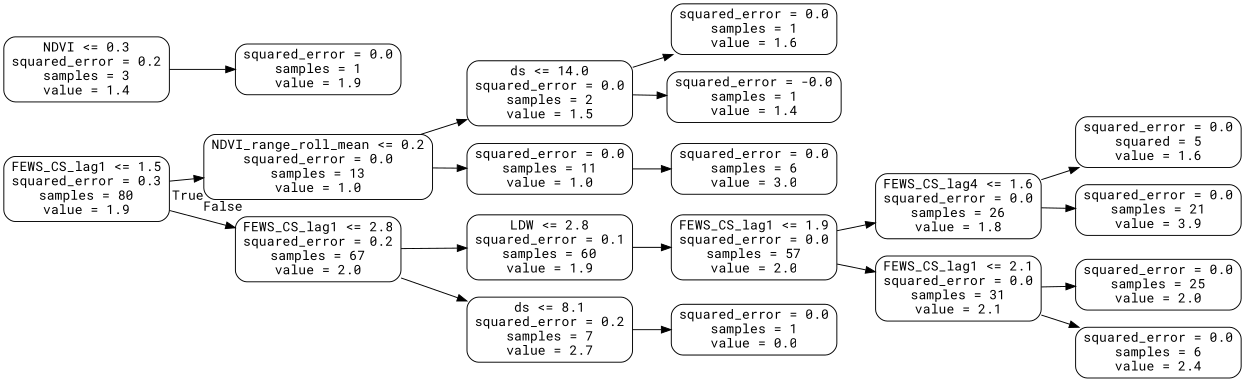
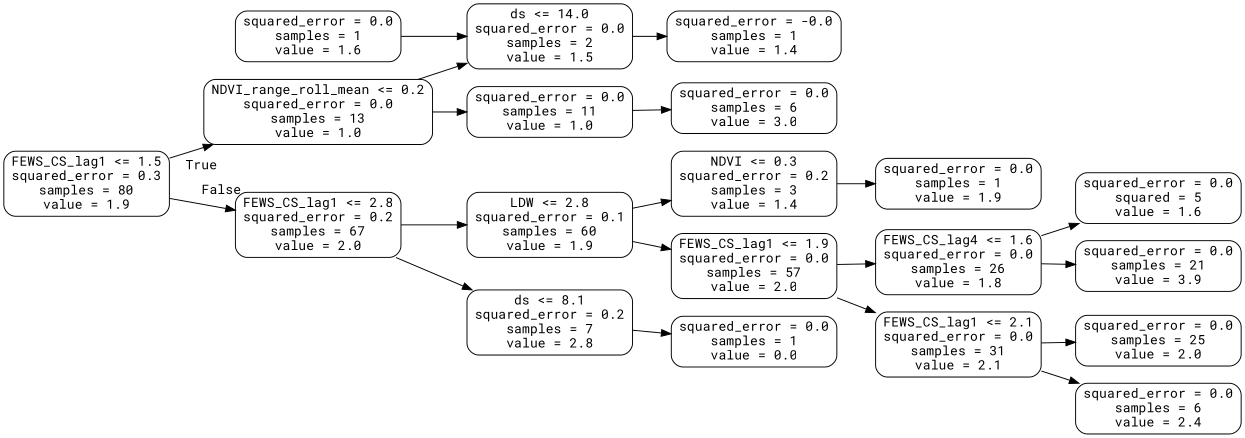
  digraph {
    fontname="Roboto Mono"
    rankdir=LR
    node [color=black fontname="Roboto Mono" shape=box style=rounded]
    edge [fontname="Roboto Mono"]
    n1 [label="FEWS_CS_lag1 <= 1.5\nsquared_error = 0.3\nsamples = 80\nvalue = 1.9"]
    n2 [label="NDVI_range_roll_mean <= 0.2\nsquared_error = 0.0\nsamples = 13\nvalue = 1.0"]
    n3 [label="FEWS_CS_lag1 <= 2.8\nsquared_error = 0.2\nsamples = 67\nvalue = 2.0"]
    n4 [label="ds <= 14.0\nsquared_error = 0.0\nsamples = 2\nvalue = 1.5"]
    n5 [label="squared_error = 0.0\nsamples = 11\nvalue = 1.0"]
    n6 [label="LDW <= 2.8\nsquared_error = 0.1\nsamples = 60\nvalue = 1.9"]
-   n7 [label="ds <= 8.1\nsquared_error = 0.2\nsamples = 7\nvalue = 2.7"]
+   n7 [label="ds <= 8.1\nsquared_error = 0.2\nsamples = 7\nvalue = 2.8"]
    n8 [label="squared_error = 0.0\nsamples = 1\nvalue = 1.6"]
    n9 [label="squared_error = -0.0\nsamples = 1\nvalue = 1.4"]
    n10 [label="squared_error = 0.0\nsamples = 6\nvalue = 3.0"]
    n11 [label="NDVI <= 0.3\nsquared_error = 0.2\nsamples = 3\nvalue = 1.4"]
    n12 [label="FEWS_CS_lag1 <= 1.9\nsquared_error = 0.0\nsamples = 57\nvalue = 2.0"]
    n13 [label="squared_error = 0.0\nsamples = 1\nvalue = 0.0"]
    n14 [label="squared_error = 0.0\nsamples = 1\nvalue = 1.9"]
    n15 [label="FEWS_CS_lag4 <= 1.6\nsquared_error = 0.0\nsamples = 26\nvalue = 1.8"]
    n16 [label="FEWS_CS_lag1 <= 2.1\nsquared_error = 0.0\nsamples = 31\nvalue = 2.1"]
    n17 [label="squared_error = 0.0\nsquared = 5\nvalue = 1.6"]
    n18 [label="squared_error = 0.0\nsamples = 21\nvalue = 3.9"]
    n19 [label="squared_error = 0.0\nsamples = 25\nvalue = 2.0"]
    n20 [label="squared_error = 0.0\nsamples = 6\nvalue = 2.4"]
    n1 -> n2 [headlabel=True labelangle=45 labeldistance=2.5]
    n1 -> n3 [headlabel=False labelangle=-45 labeldistance=2.5]
    n2 -> n4
    n2 -> n5
    n3 -> n6
    n3 -> n7
-   n4 -> n8
+   n8 -> n4
    n4 -> n9
    n5 -> n10
+   n6 -> n11
    n6 -> n12
    n7 -> n13
    n11 -> n14
    n12 -> n15
    n12 -> n16
    n15 -> n17
    n15 -> n18
    n16 -> n19
    n16 -> n20
  }
